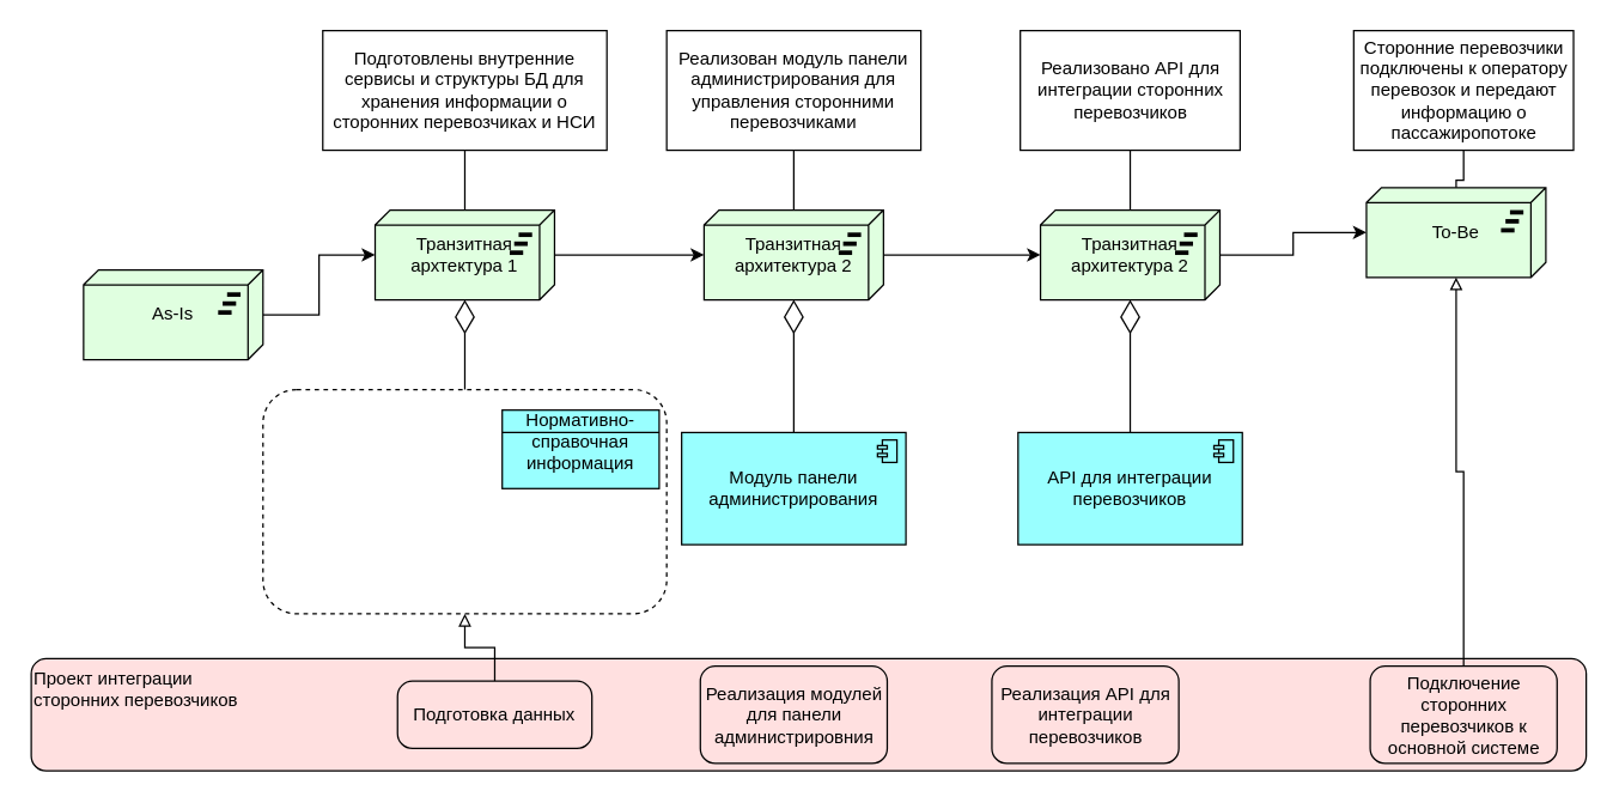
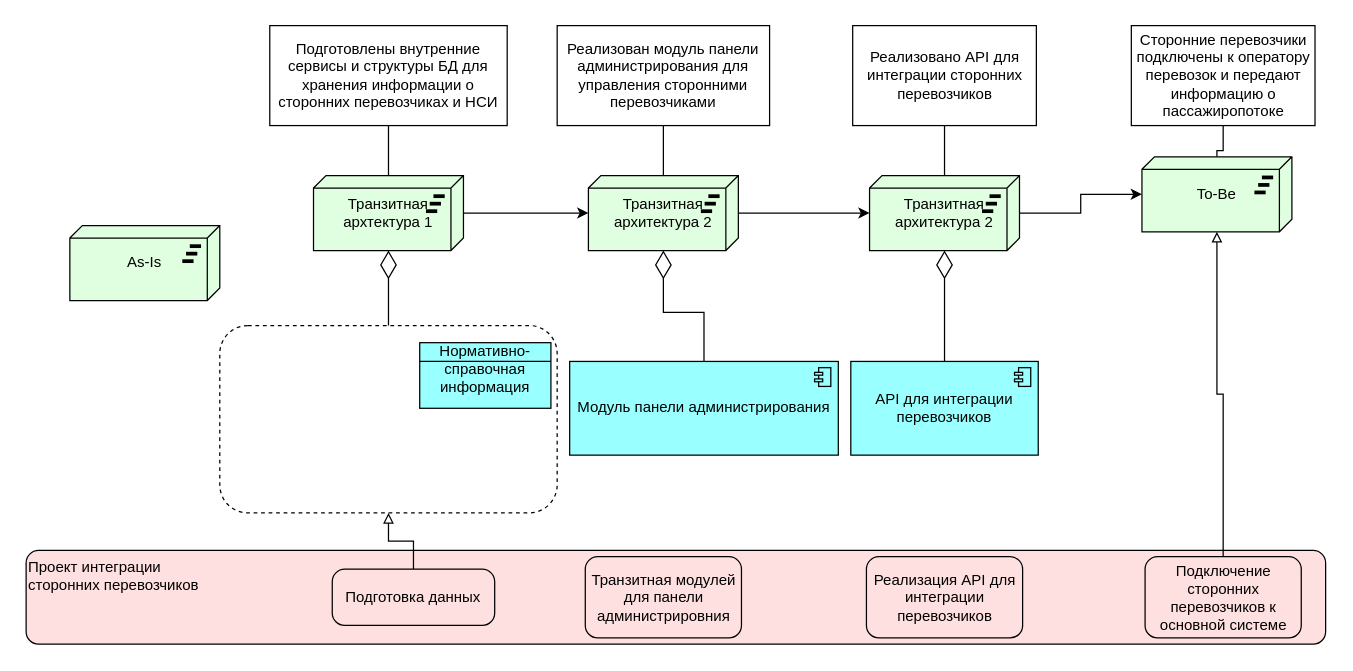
  <mxCell id="0" />
  <mxCell id="1" parent="0" />
  <mxCell id="2" value="" style="rounded=1;whiteSpace=wrap;html=1;fillColor=none;dashed=1;" vertex="1" parent="1"><mxGeometry x="175" y="260" width="270" height="150" as="geometry" /></mxCell>
- <mxCell id="3" style="edgeStyle=orthogonalEdgeStyle;rounded=0;orthogonalLoop=1;jettySize=auto;html=1;exitX=1;exitY=0.5;exitDx=0;exitDy=0;exitPerimeter=0;entryX=0;entryY=0.5;entryDx=0;entryDy=0;entryPerimeter=0;" edge="1" parent="1" source="4" target="7"><mxGeometry relative="1" as="geometry" /></mxCell>
  <mxCell id="4" value="As-Is" style="html=1;outlineConnect=0;whiteSpace=wrap;fillColor=#E0FFE0;shape=mxgraph.archimate3.tech;techType=plateau;" vertex="1" parent="1"><mxGeometry x="55" y="180" width="120" height="60" as="geometry" /></mxCell>
  <mxCell id="5" value="To-Be" style="html=1;outlineConnect=0;whiteSpace=wrap;fillColor=#E0FFE0;shape=mxgraph.archimate3.tech;techType=plateau;" vertex="1" parent="1"><mxGeometry x="913" y="125" width="120" height="60" as="geometry" /></mxCell>
  <mxCell id="6" style="edgeStyle=orthogonalEdgeStyle;rounded=0;orthogonalLoop=1;jettySize=auto;html=1;exitX=1;exitY=0.5;exitDx=0;exitDy=0;exitPerimeter=0;entryX=0;entryY=0.5;entryDx=0;entryDy=0;entryPerimeter=0;" edge="1" parent="1" source="7" target="9"><mxGeometry relative="1" as="geometry" /></mxCell>
  <mxCell id="7" value="Транзитная&lt;br&gt;архтектура 1" style="html=1;outlineConnect=0;whiteSpace=wrap;fillColor=#E0FFE0;shape=mxgraph.archimate3.tech;techType=plateau;" vertex="1" parent="1"><mxGeometry x="250" y="140" width="120" height="60" as="geometry" /></mxCell>
  <mxCell id="8" style="edgeStyle=orthogonalEdgeStyle;rounded=0;orthogonalLoop=1;jettySize=auto;html=1;exitX=1;exitY=0.5;exitDx=0;exitDy=0;exitPerimeter=0;" edge="1" parent="1" source="9" target="15"><mxGeometry relative="1" as="geometry" /></mxCell>
  <mxCell id="9" value="Транзитная&lt;br&gt;архитектура 2" style="html=1;outlineConnect=0;whiteSpace=wrap;fillColor=#E0FFE0;shape=mxgraph.archimate3.tech;techType=plateau;" vertex="1" parent="1"><mxGeometry x="470" y="140" width="120" height="60" as="geometry" /></mxCell>
  <mxCell id="10" style="edgeStyle=orthogonalEdgeStyle;rounded=0;orthogonalLoop=1;jettySize=auto;html=1;exitX=0.5;exitY=1;exitDx=0;exitDy=0;entryX=0.5;entryY=0;entryDx=0;entryDy=0;entryPerimeter=0;endArrow=none;endFill=0;" edge="1" parent="1" source="11" target="7"><mxGeometry relative="1" as="geometry" /></mxCell>
  <mxCell id="11" value="Подготовлены внутренние сервисы и структуры БД для хранения информации о сторонних перевозчиках и НСИ" style="rounded=0;whiteSpace=wrap;html=1;" vertex="1" parent="1"><mxGeometry x="215" width="190" height="80" as="geometry" y="20" /></mxCell>
  <mxCell id="12" style="edgeStyle=orthogonalEdgeStyle;rounded=0;orthogonalLoop=1;jettySize=auto;html=1;exitX=0.5;exitY=1;exitDx=0;exitDy=0;entryX=0.5;entryY=0;entryDx=0;entryDy=0;entryPerimeter=0;endArrow=none;endFill=0;" edge="1" parent="1" source="13" target="9"><mxGeometry relative="1" as="geometry" /></mxCell>
  <mxCell id="13" value="Реализован модуль панели администрирования для управления сторонними перевозчиками" style="rounded=0;whiteSpace=wrap;html=1;" vertex="1" parent="1"><mxGeometry x="445" width="170" height="80" as="geometry" y="20" /></mxCell>
  <mxCell id="14" style="edgeStyle=orthogonalEdgeStyle;rounded=0;orthogonalLoop=1;jettySize=auto;html=1;exitX=1;exitY=0.5;exitDx=0;exitDy=0;exitPerimeter=0;entryX=0;entryY=0.5;entryDx=0;entryDy=0;entryPerimeter=0;" edge="1" parent="1" source="15" target="5"><mxGeometry relative="1" as="geometry" /></mxCell>
  <mxCell id="15" value="Транзитная&lt;br&gt;архитектура 2" style="html=1;outlineConnect=0;whiteSpace=wrap;fillColor=#E0FFE0;shape=mxgraph.archimate3.tech;techType=plateau;" vertex="1" parent="1"><mxGeometry x="695" y="140" width="120" height="60" as="geometry" /></mxCell>
  <mxCell id="16" style="edgeStyle=orthogonalEdgeStyle;rounded=0;orthogonalLoop=1;jettySize=auto;html=1;exitX=0.5;exitY=1;exitDx=0;exitDy=0;entryX=0.5;entryY=0;entryDx=0;entryDy=0;entryPerimeter=0;endArrow=none;endFill=0;" edge="1" parent="1" source="17" target="15"><mxGeometry relative="1" as="geometry" /></mxCell>
  <mxCell id="17" value="Реализовано API для интеграции сторонних перевозчиков" style="rounded=0;whiteSpace=wrap;html=1;" vertex="1" parent="1"><mxGeometry x="681.5" width="147" height="80" as="geometry" y="20" /></mxCell>
  <mxCell id="18" style="edgeStyle=orthogonalEdgeStyle;rounded=0;orthogonalLoop=1;jettySize=auto;html=1;entryX=0.5;entryY=0;entryDx=0;entryDy=0;entryPerimeter=0;endArrow=none;endFill=0;" edge="1" parent="1" source="19" target="5"><mxGeometry relative="1" as="geometry" /></mxCell>
  <mxCell id="19" value="Сторонние перевозчики подключены к оператору перевозок и передают информацию о пассажиропотоке" style="rounded=0;whiteSpace=wrap;html=1;" vertex="1" parent="1"><mxGeometry x="904.5" width="147" height="80" as="geometry" y="20" /></mxCell>
  <mxCell id="20" value="Проект интеграции&lt;br&gt;сторонних перевозчиков" style="html=1;outlineConnect=0;whiteSpace=wrap;fillColor=#FFE0E0;shape=mxgraph.archimate3.application;archiType=rounded;align=left;verticalAlign=top;" vertex="1" parent="1"><mxGeometry x="20" y="440" width="1040" height="75" as="geometry" /></mxCell>
  <mxCell id="21" value="API для интеграции перевозчиков" style="html=1;outlineConnect=0;whiteSpace=wrap;fillColor=#99ffff;shape=mxgraph.archimate3.application;appType=comp;archiType=square;" vertex="1" parent="1"><mxGeometry x="680" y="288.75" width="150" height="75" as="geometry" /></mxCell>
  <mxCell id="22" style="edgeStyle=orthogonalEdgeStyle;rounded=0;orthogonalLoop=1;jettySize=auto;html=1;exitX=0.5;exitY=0;exitDx=0;exitDy=0;exitPerimeter=0;entryX=0.5;entryY=1;entryDx=0;entryDy=0;entryPerimeter=0;endArrow=diamondThin;endFill=0;endSize=20;" edge="1" parent="1" source="23" target="9"><mxGeometry relative="1" as="geometry" /></mxCell>
- <mxCell id="23" value="Модуль панели администрирования" style="html=1;outlineConnect=0;whiteSpace=wrap;fillColor=#99ffff;shape=mxgraph.archimate3.application;appType=comp;archiType=square;" vertex="1" parent="1"><mxGeometry x="455" y="288.75" width="150" height="75" as="geometry" /></mxCell>
+ <mxCell id="23" value="Модуль панели администрирования" style="html=1;outlineConnect=0;whiteSpace=wrap;fillColor=#99ffff;shape=mxgraph.archimate3.application;appType=comp;archiType=square;" vertex="1" parent="1"><mxGeometry x="455" y="288.75" width="215" height="75" as="geometry" /></mxCell>
  <mxCell id="24" style="edgeStyle=orthogonalEdgeStyle;rounded=0;orthogonalLoop=1;jettySize=auto;html=1;exitX=0.5;exitY=0;exitDx=0;exitDy=0;exitPerimeter=0;entryX=0.5;entryY=1;entryDx=0;entryDy=0;entryPerimeter=0;endArrow=diamondThin;endFill=0;endSize=20;" edge="1" parent="1" source="21" target="15"><mxGeometry relative="1" as="geometry"><mxPoint x="551.5" y="260" as="sourcePoint" /><mxPoint x="551.5" y="210" as="targetPoint" /></mxGeometry></mxCell>
  <mxCell id="25" value="Нормативно-справочная информация" style="html=1;outlineConnect=0;whiteSpace=wrap;fillColor=#99ffff;shape=mxgraph.archimate3.businessObject;overflow=fill;verticalAlign=middle;" vertex="1" parent="1"><mxGeometry x="335" y="273.75" width="105" height="52.5" as="geometry" /></mxCell>
  <mxCell id="26" style="edgeStyle=orthogonalEdgeStyle;rounded=0;orthogonalLoop=1;jettySize=auto;html=1;exitX=0.5;exitY=0;exitDx=0;exitDy=0;endArrow=diamondThin;endFill=0;endSize=20;" edge="1" parent="1" source="2"><mxGeometry relative="1" as="geometry"><mxPoint x="540" y="260" as="sourcePoint" /><mxPoint x="310" y="200" as="targetPoint" /></mxGeometry></mxCell>
  <mxCell id="27" style="edgeStyle=orthogonalEdgeStyle;rounded=0;orthogonalLoop=1;jettySize=auto;html=1;exitX=0.5;exitY=0;exitDx=0;exitDy=0;exitPerimeter=0;entryX=0.5;entryY=1;entryDx=0;entryDy=0;endArrow=block;endFill=0;" edge="1" parent="1" source="28" target="2"><mxGeometry relative="1" as="geometry" /></mxCell>
  <mxCell id="28" value="Подготовка данных" style="html=1;outlineConnect=0;whiteSpace=wrap;fillColor=#FFE0E0;shape=mxgraph.archimate3.application;archiType=rounded;" vertex="1" parent="1"><mxGeometry x="265" y="455" width="130" height="45" as="geometry" /></mxCell>
- <mxCell id="29" value="Реализация модулей для панели администрировния" style="html=1;outlineConnect=0;whiteSpace=wrap;fillColor=#FFE0E0;shape=mxgraph.archimate3.application;archiType=rounded;" vertex="1" parent="1"><mxGeometry x="467.5" y="445" width="125" height="65" as="geometry" /></mxCell>
- <mxCell id="30" value="Реализация API для интеграции перевозчиков" style="html=1;outlineConnect=0;whiteSpace=wrap;fillColor=#FFE0E0;shape=mxgraph.archimate3.application;archiType=rounded;" vertex="1" parent="1"><mxGeometry x="662.5" y="445" width="125" height="65" as="geometry" /></mxCell>
+ <mxCell id="29" value="Транзитная модулей для панели администрировния" style="html=1;outlineConnect=0;whiteSpace=wrap;fillColor=#FFE0E0;shape=mxgraph.archimate3.application;archiType=rounded;" vertex="1" parent="1"><mxGeometry x="467.5" y="445" width="125" height="65" as="geometry" /></mxCell>
+ <mxCell id="30" value="Реализация API для интеграции перевозчиков" style="html=1;outlineConnect=0;whiteSpace=wrap;fillColor=#FFE0E0;shape=mxgraph.archimate3.application;archiType=rounded;" vertex="1" parent="1"><mxGeometry x="692.5" y="445" width="125" height="65" as="geometry" /></mxCell>
  <mxCell id="31" style="edgeStyle=orthogonalEdgeStyle;rounded=0;orthogonalLoop=1;jettySize=auto;html=1;exitX=0.5;exitY=0;exitDx=0;exitDy=0;exitPerimeter=0;entryX=0.5;entryY=1;entryDx=0;entryDy=0;entryPerimeter=0;endArrow=block;endFill=0;" edge="1" parent="1" source="32" target="5"><mxGeometry relative="1" as="geometry" /></mxCell>
  <mxCell id="32" value="Подключение сторонних перевозчиков к основной системе" style="html=1;outlineConnect=0;whiteSpace=wrap;fillColor=#FFE0E0;shape=mxgraph.archimate3.application;archiType=rounded;" vertex="1" parent="1"><mxGeometry x="915.5" y="445" width="125" height="65" as="geometry" /></mxCell>
